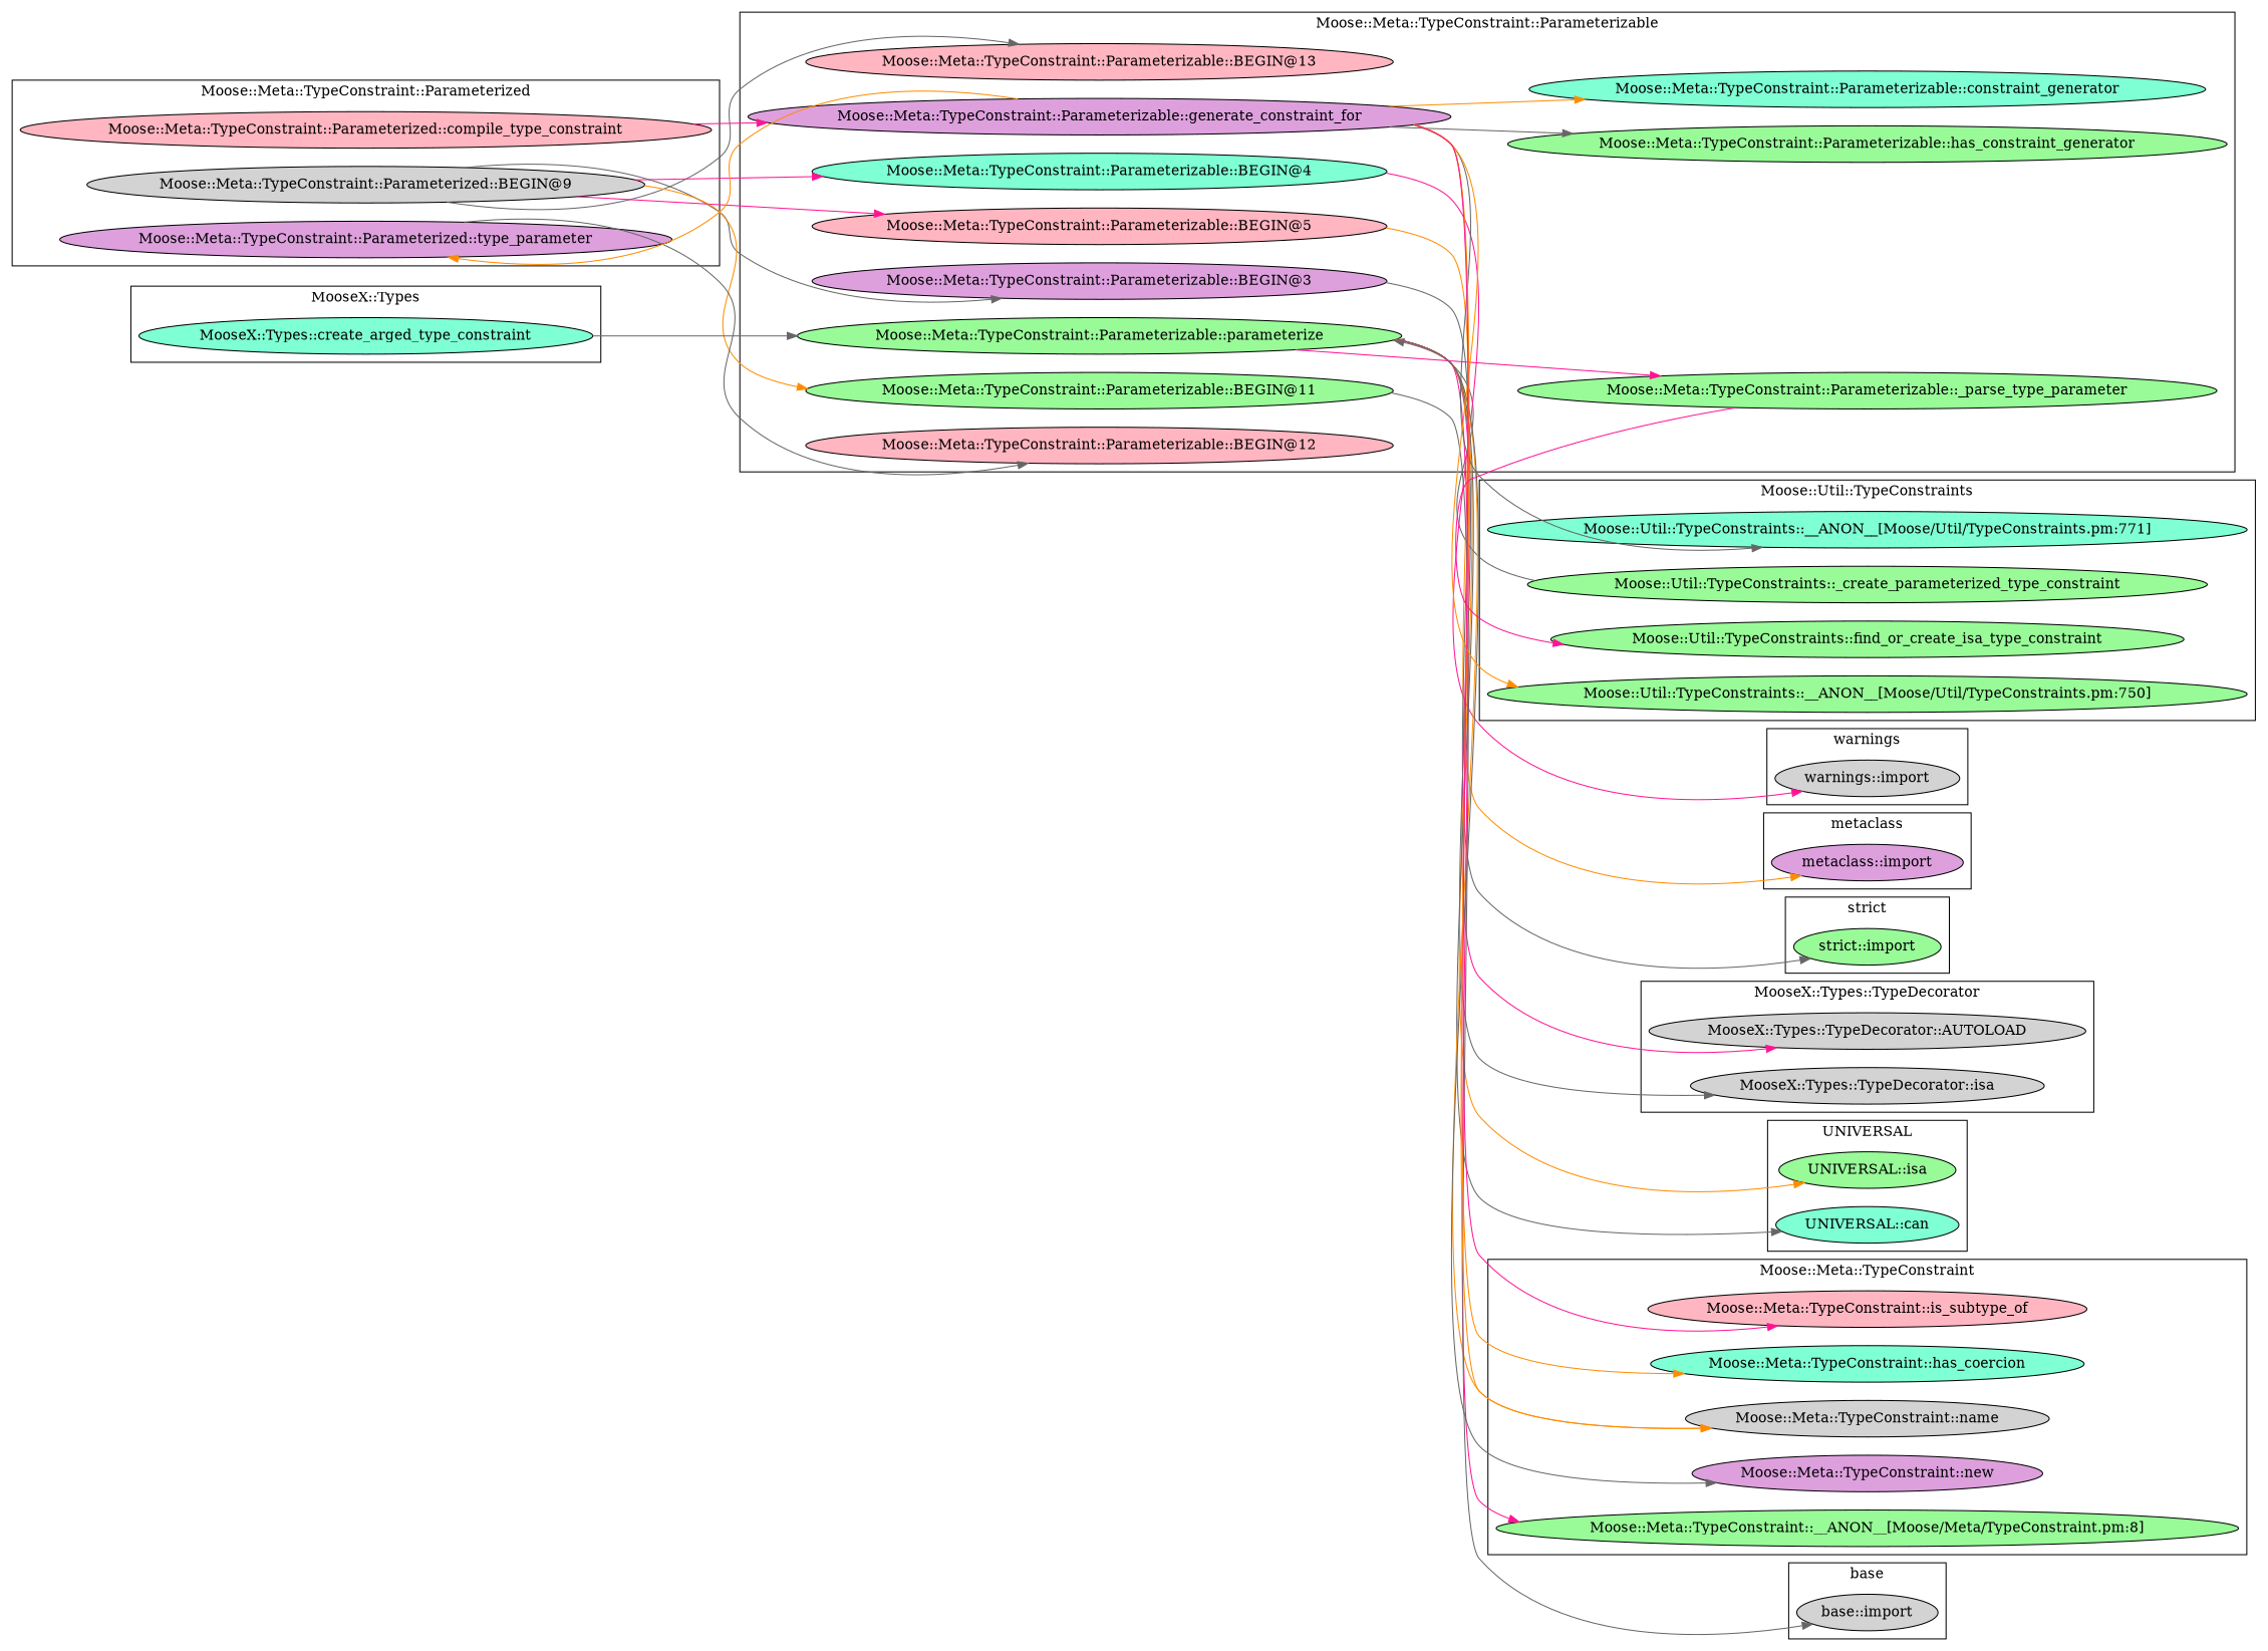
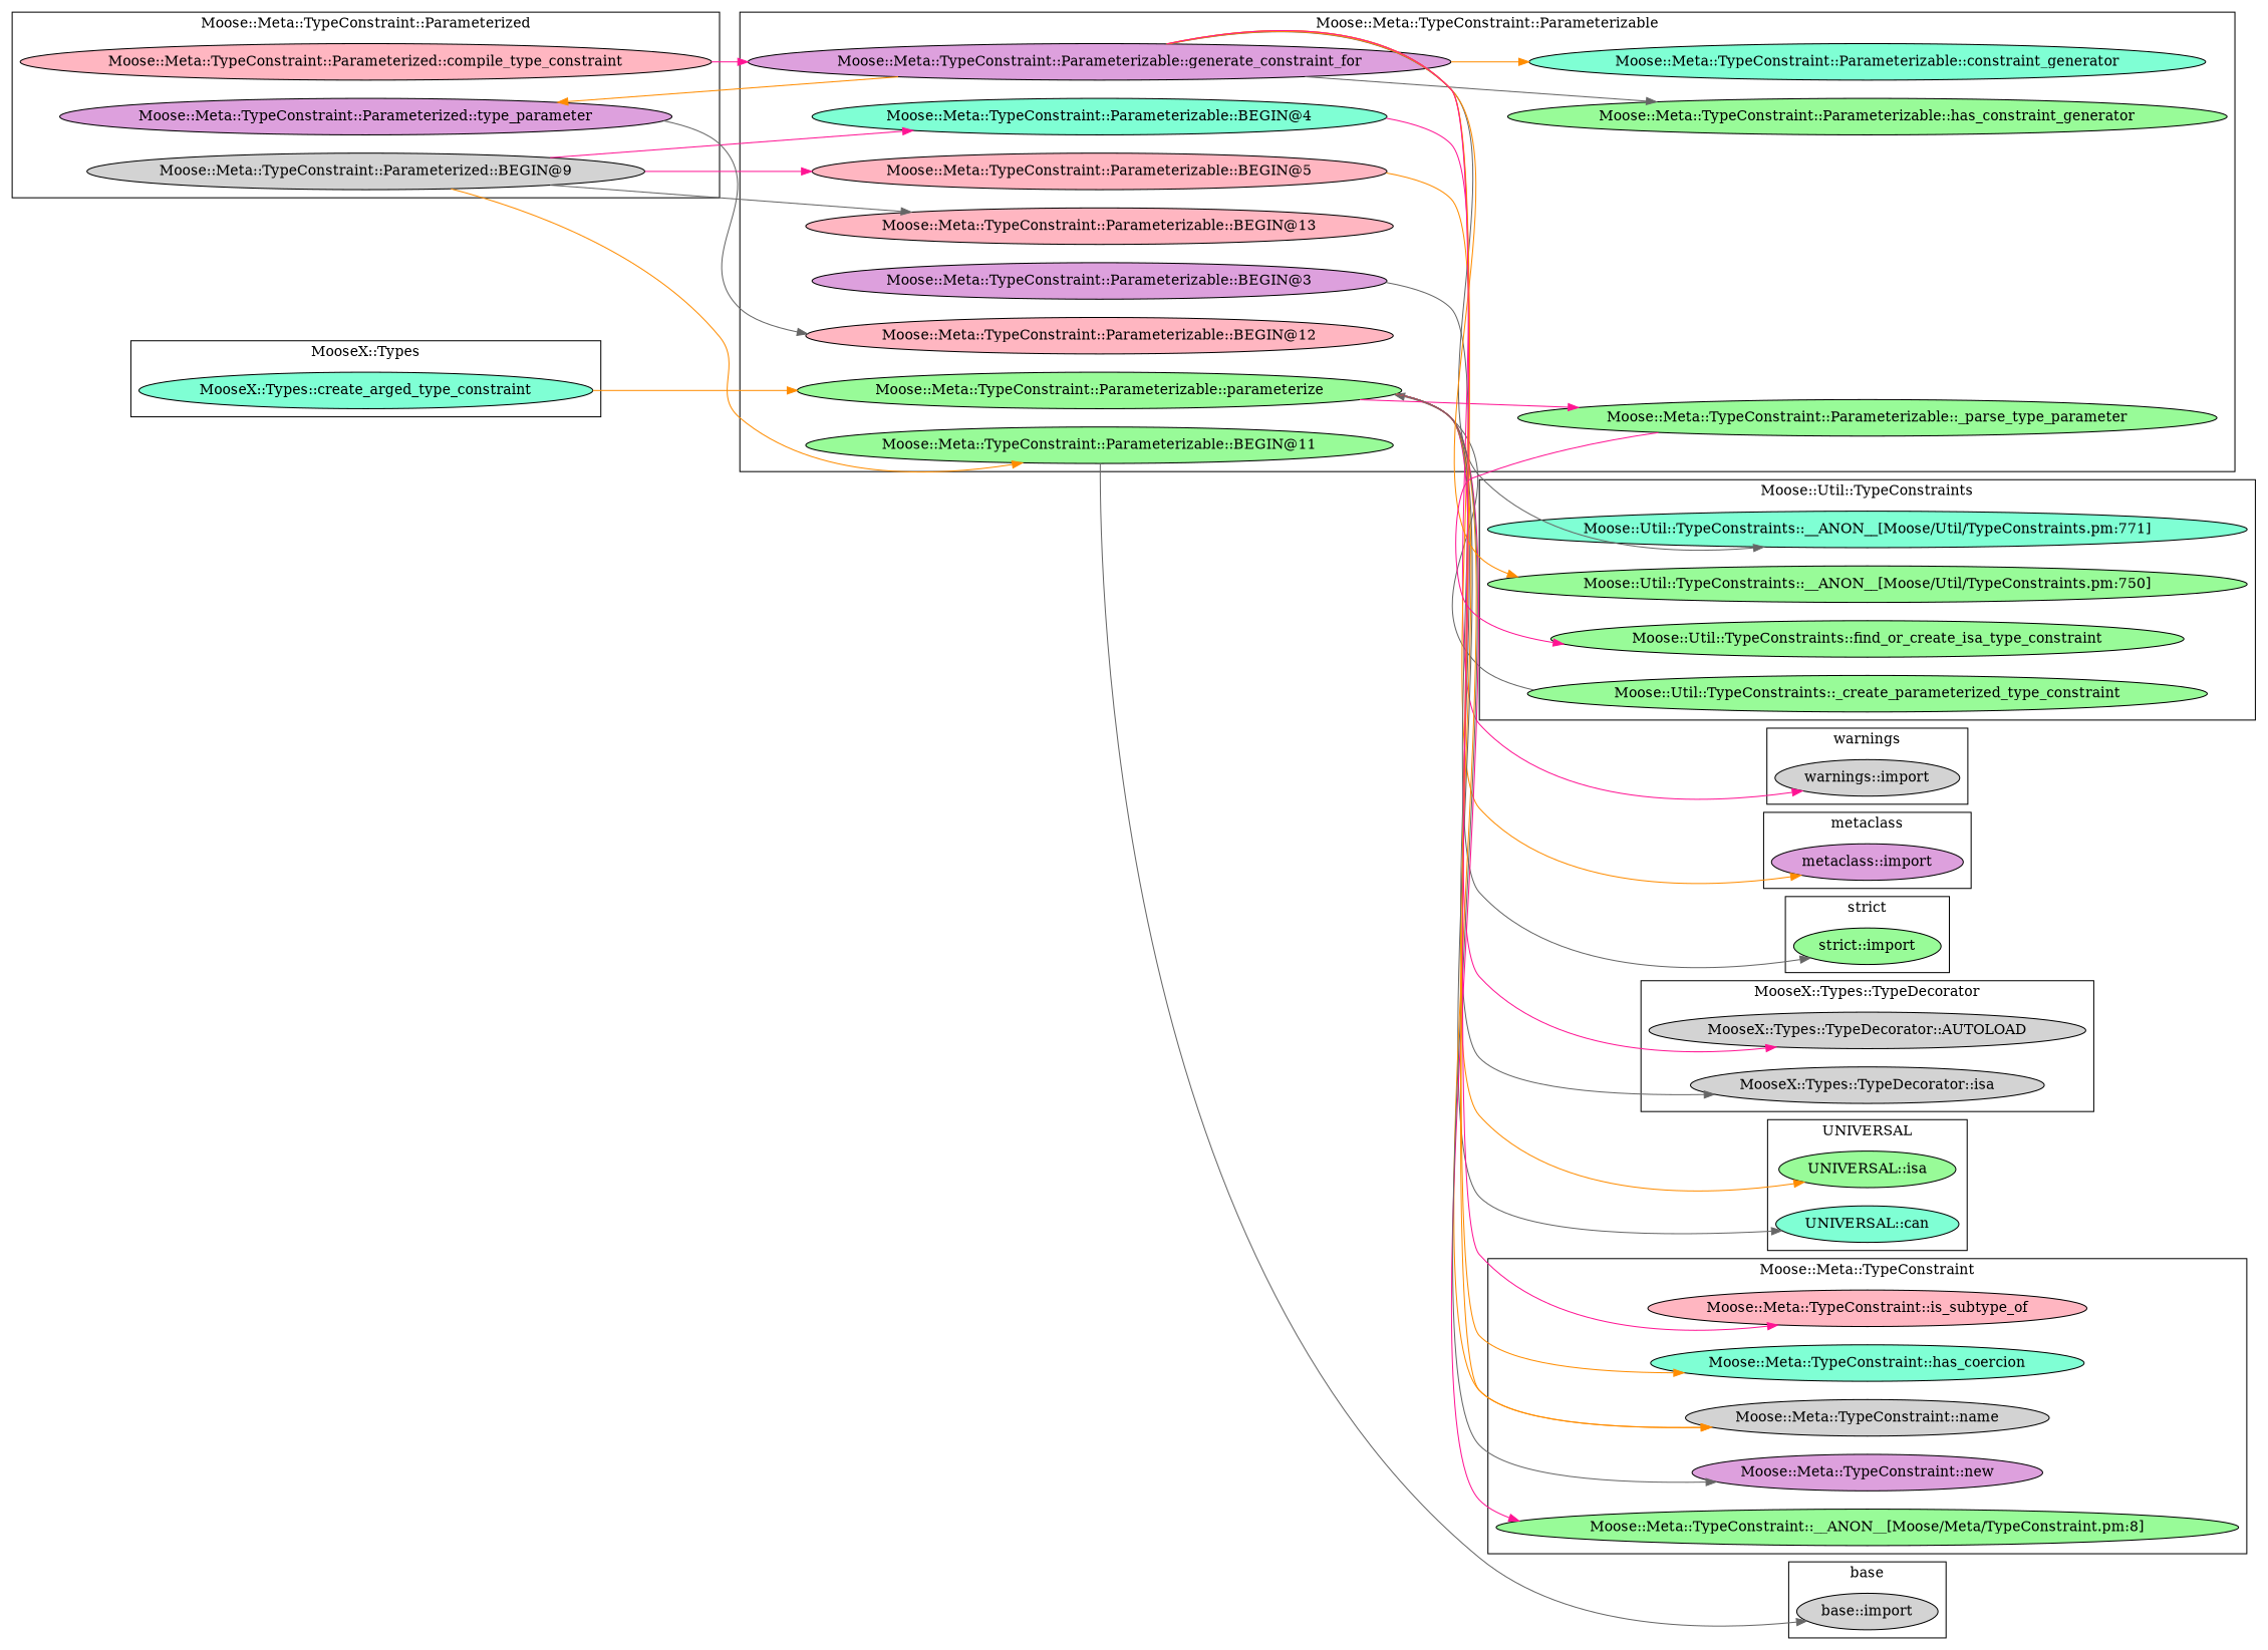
  digraph {
    rankdir=LR
    node [fillcolor=palegreen style=filled]
    edge [color=gray40]
    "MooseX::Types::TypeDecorator::AUTOLOAD" [fillcolor=lightgrey]
    "MooseX::Types::TypeDecorator::isa" [fillcolor=lightgrey]
    "warnings::import" [fillcolor=lightgrey]
    "Moose::Util::TypeConstraints::__ANON__[Moose/Util/TypeConstraints.pm:771]" [fillcolor=aquamarine]
    "Moose::Util::TypeConstraints::_create_parameterized_type_constraint"
    "Moose::Util::TypeConstraints::find_or_create_isa_type_constraint"
    "Moose::Util::TypeConstraints::__ANON__[Moose/Util/TypeConstraints.pm:750]"
    "Moose::Meta::TypeConstraint::Parameterized::compile_type_constraint" [fillcolor=lightpink]
    "Moose::Meta::TypeConstraint::Parameterized::BEGIN@9" [fillcolor=lightgrey]
    "Moose::Meta::TypeConstraint::Parameterized::type_parameter" [fillcolor=plum]
    "metaclass::import" [fillcolor=plum]
    "UNIVERSAL::isa"
    "UNIVERSAL::can" [fillcolor=aquamarine]
    "Moose::Meta::TypeConstraint::Parameterizable::BEGIN@13" [fillcolor=lightpink]
    "Moose::Meta::TypeConstraint::Parameterizable::BEGIN@4" [fillcolor=aquamarine]
    "Moose::Meta::TypeConstraint::Parameterizable::constraint_generator" [fillcolor=aquamarine]
    "Moose::Meta::TypeConstraint::Parameterizable::BEGIN@5" [fillcolor=lightpink]
    "Moose::Meta::TypeConstraint::Parameterizable::BEGIN@3" [fillcolor=plum]
    "Moose::Meta::TypeConstraint::Parameterizable::parameterize"
    "Moose::Meta::TypeConstraint::Parameterizable::BEGIN@12" [fillcolor=lightpink]
    "Moose::Meta::TypeConstraint::Parameterizable::BEGIN@11"
    "Moose::Meta::TypeConstraint::Parameterizable::generate_constraint_for" [fillcolor=plum]
    "Moose::Meta::TypeConstraint::Parameterizable::_parse_type_parameter"
    "Moose::Meta::TypeConstraint::Parameterizable::has_constraint_generator"
    "base::import" [fillcolor=lightgrey]
    "strict::import"
    "MooseX::Types::create_arged_type_constraint" [fillcolor=aquamarine]
    "Moose::Meta::TypeConstraint::name" [fillcolor=lightgrey]
    "Moose::Meta::TypeConstraint::has_coercion" [fillcolor=aquamarine]
    "Moose::Meta::TypeConstraint::is_subtype_of" [fillcolor=lightpink]
    "Moose::Meta::TypeConstraint::__ANON__[Moose/Meta/TypeConstraint.pm:8]"
    "Moose::Meta::TypeConstraint::new" [fillcolor=plum]
    subgraph cluster_1 {
      label="MooseX::Types::TypeDecorator"
      "MooseX::Types::TypeDecorator::AUTOLOAD"
      "MooseX::Types::TypeDecorator::isa"
    }
    subgraph cluster_2 {
      label=warnings
      "warnings::import"
    }
    subgraph cluster_3 {
      label="Moose::Util::TypeConstraints"
      "Moose::Util::TypeConstraints::__ANON__[Moose/Util/TypeConstraints.pm:771]"
      "Moose::Util::TypeConstraints::_create_parameterized_type_constraint"
      "Moose::Util::TypeConstraints::find_or_create_isa_type_constraint"
      "Moose::Util::TypeConstraints::__ANON__[Moose/Util/TypeConstraints.pm:750]"
    }
    subgraph cluster_4 {
      label="Moose::Meta::TypeConstraint::Parameterized"
      "Moose::Meta::TypeConstraint::Parameterized::compile_type_constraint"
      "Moose::Meta::TypeConstraint::Parameterized::BEGIN@9"
      "Moose::Meta::TypeConstraint::Parameterized::type_parameter"
    }
    subgraph cluster_5 {
      label=metaclass
      "metaclass::import"
    }
    subgraph cluster_6 {
      label=UNIVERSAL
      "UNIVERSAL::isa"
      "UNIVERSAL::can"
    }
    subgraph cluster_7 {
      label="Moose::Meta::TypeConstraint::Parameterizable"
      "Moose::Meta::TypeConstraint::Parameterizable::BEGIN@13"
      "Moose::Meta::TypeConstraint::Parameterizable::BEGIN@4"
      "Moose::Meta::TypeConstraint::Parameterizable::constraint_generator"
      "Moose::Meta::TypeConstraint::Parameterizable::BEGIN@5"
      "Moose::Meta::TypeConstraint::Parameterizable::BEGIN@3"
      "Moose::Meta::TypeConstraint::Parameterizable::parameterize"
      "Moose::Meta::TypeConstraint::Parameterizable::BEGIN@12"
      "Moose::Meta::TypeConstraint::Parameterizable::BEGIN@11"
      "Moose::Meta::TypeConstraint::Parameterizable::generate_constraint_for"
      "Moose::Meta::TypeConstraint::Parameterizable::_parse_type_parameter"
      "Moose::Meta::TypeConstraint::Parameterizable::has_constraint_generator"
    }
    subgraph cluster_8 {
      label=base
      "base::import"
    }
    subgraph cluster_9 {
      label="strict"
      "strict::import"
    }
    subgraph cluster_10 {
      label="MooseX::Types"
      "MooseX::Types::create_arged_type_constraint"
    }
    subgraph cluster_11 {
      label="Moose::Meta::TypeConstraint"
      "Moose::Meta::TypeConstraint::name"
      "Moose::Meta::TypeConstraint::has_coercion"
      "Moose::Meta::TypeConstraint::is_subtype_of"
      "Moose::Meta::TypeConstraint::__ANON__[Moose/Meta/TypeConstraint.pm:8]"
      "Moose::Meta::TypeConstraint::new"
    }
    "Moose::Util::TypeConstraints::_create_parameterized_type_constraint" -> "Moose::Meta::TypeConstraint::Parameterizable::parameterize"
    "Moose::Meta::TypeConstraint::Parameterized::compile_type_constraint" -> "Moose::Meta::TypeConstraint::Parameterizable::generate_constraint_for" [color=deeppink]
    "Moose::Meta::TypeConstraint::Parameterized::BEGIN@9" -> "Moose::Meta::TypeConstraint::Parameterizable::BEGIN@13"
    "Moose::Meta::TypeConstraint::Parameterized::BEGIN@9" -> "Moose::Meta::TypeConstraint::Parameterizable::BEGIN@4" [color=deeppink]
    "Moose::Meta::TypeConstraint::Parameterized::BEGIN@9" -> "Moose::Meta::TypeConstraint::Parameterizable::BEGIN@5" [color=deeppink]
-   "Moose::Meta::TypeConstraint::Parameterized::BEGIN@9" -> "Moose::Meta::TypeConstraint::Parameterizable::BEGIN@3"
    "Moose::Meta::TypeConstraint::Parameterized::BEGIN@9" -> "Moose::Meta::TypeConstraint::Parameterizable::BEGIN@11" [color=darkorange]
    "Moose::Meta::TypeConstraint::Parameterized::type_parameter" -> "Moose::Meta::TypeConstraint::Parameterizable::BEGIN@12"
    "Moose::Meta::TypeConstraint::Parameterizable::BEGIN@4" -> "warnings::import" [color=deeppink]
    "Moose::Meta::TypeConstraint::Parameterizable::BEGIN@5" -> "metaclass::import" [color=darkorange]
    "Moose::Meta::TypeConstraint::Parameterizable::BEGIN@3" -> "strict::import"
    "Moose::Meta::TypeConstraint::Parameterizable::parameterize" -> "MooseX::Types::TypeDecorator::AUTOLOAD" [color=deeppink]
    "Moose::Meta::TypeConstraint::Parameterizable::parameterize" -> "MooseX::Types::TypeDecorator::isa"
    "Moose::Meta::TypeConstraint::Parameterizable::parameterize" -> "UNIVERSAL::isa" [color=darkorange]
    "Moose::Meta::TypeConstraint::Parameterizable::parameterize" -> "UNIVERSAL::can"
    "Moose::Meta::TypeConstraint::Parameterizable::parameterize" -> "Moose::Meta::TypeConstraint::Parameterizable::_parse_type_parameter" [color=deeppink]
    "Moose::Meta::TypeConstraint::Parameterizable::parameterize" -> "Moose::Meta::TypeConstraint::name" [color=darkorange]
    "Moose::Meta::TypeConstraint::Parameterizable::parameterize" -> "Moose::Meta::TypeConstraint::__ANON__[Moose/Meta/TypeConstraint.pm:8]" [color=deeppink]
    "Moose::Meta::TypeConstraint::Parameterizable::parameterize" -> "Moose::Meta::TypeConstraint::new"
    "Moose::Meta::TypeConstraint::Parameterizable::BEGIN@11" -> "base::import"
    "Moose::Meta::TypeConstraint::Parameterizable::generate_constraint_for" -> "Moose::Util::TypeConstraints::__ANON__[Moose/Util/TypeConstraints.pm:771]"
    "Moose::Meta::TypeConstraint::Parameterizable::generate_constraint_for" -> "Moose::Util::TypeConstraints::__ANON__[Moose/Util/TypeConstraints.pm:750]" [color=darkorange]
    "Moose::Meta::TypeConstraint::Parameterizable::generate_constraint_for" -> "Moose::Meta::TypeConstraint::Parameterized::type_parameter" [color=darkorange]
    "Moose::Meta::TypeConstraint::Parameterizable::generate_constraint_for" -> "Moose::Meta::TypeConstraint::Parameterizable::constraint_generator" [color=darkorange]
    "Moose::Meta::TypeConstraint::Parameterizable::generate_constraint_for" -> "Moose::Meta::TypeConstraint::Parameterizable::has_constraint_generator"
    "Moose::Meta::TypeConstraint::Parameterizable::generate_constraint_for" -> "Moose::Meta::TypeConstraint::name" [color=darkorange]
    "Moose::Meta::TypeConstraint::Parameterizable::generate_constraint_for" -> "Moose::Meta::TypeConstraint::has_coercion" [color=darkorange]
    "Moose::Meta::TypeConstraint::Parameterizable::generate_constraint_for" -> "Moose::Meta::TypeConstraint::is_subtype_of" [color=deeppink]
    "Moose::Meta::TypeConstraint::Parameterizable::_parse_type_parameter" -> "Moose::Util::TypeConstraints::find_or_create_isa_type_constraint" [color=deeppink]
-   "MooseX::Types::create_arged_type_constraint" -> "Moose::Meta::TypeConstraint::Parameterizable::parameterize"
+   "MooseX::Types::create_arged_type_constraint" -> "Moose::Meta::TypeConstraint::Parameterizable::parameterize" [color=darkorange]
  }
